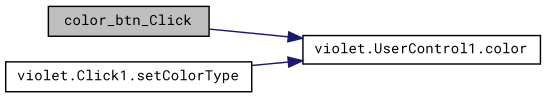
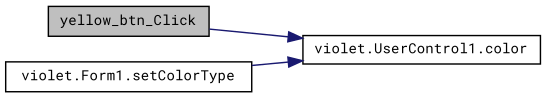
  digraph {
    fontname="Roboto Mono"
    rankdir=LR
    node [color=black fillcolor=white fontname="Roboto Mono" fontsize=10 shape=record style=filled]
    edge [color=midnightblue fontname="Roboto Mono" fontsize=10 labelfontname=Helvetica labelfontsize=10 style=solid]
-   n1 [fillcolor=grey75 fontcolor=black height=0.2 label=color_btn_Click width=0.4]
+   n1 [fillcolor=grey75 fontcolor=black height=0.2 label=yellow_btn_Click width=0.4]
    n2 [height=0.2 label="violet.UserControl1.color" width=0.4]
-   n3 [height=0.2 label="violet.Click1.setColorType" width=0.4]
+   n3 [height=0.2 label="violet.Form1.setColorType" width=0.4]
    n1 -> n2
    n3 -> n2
  }
